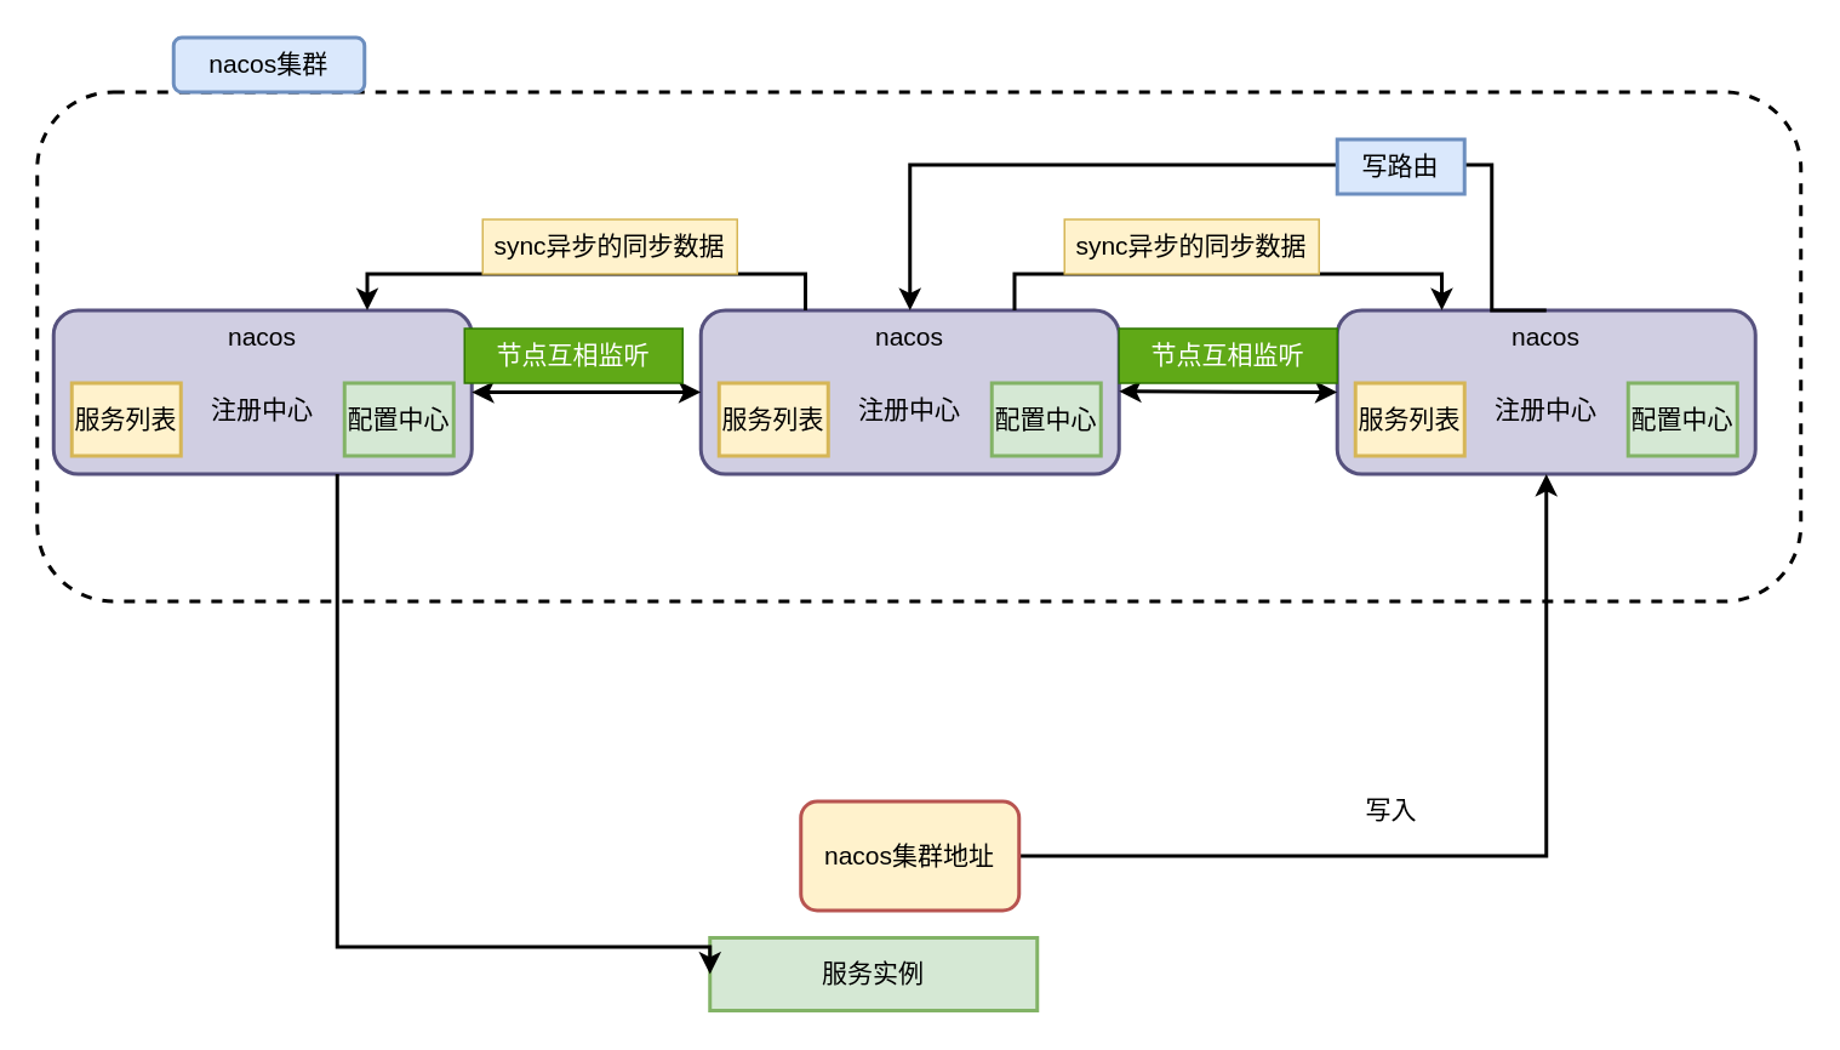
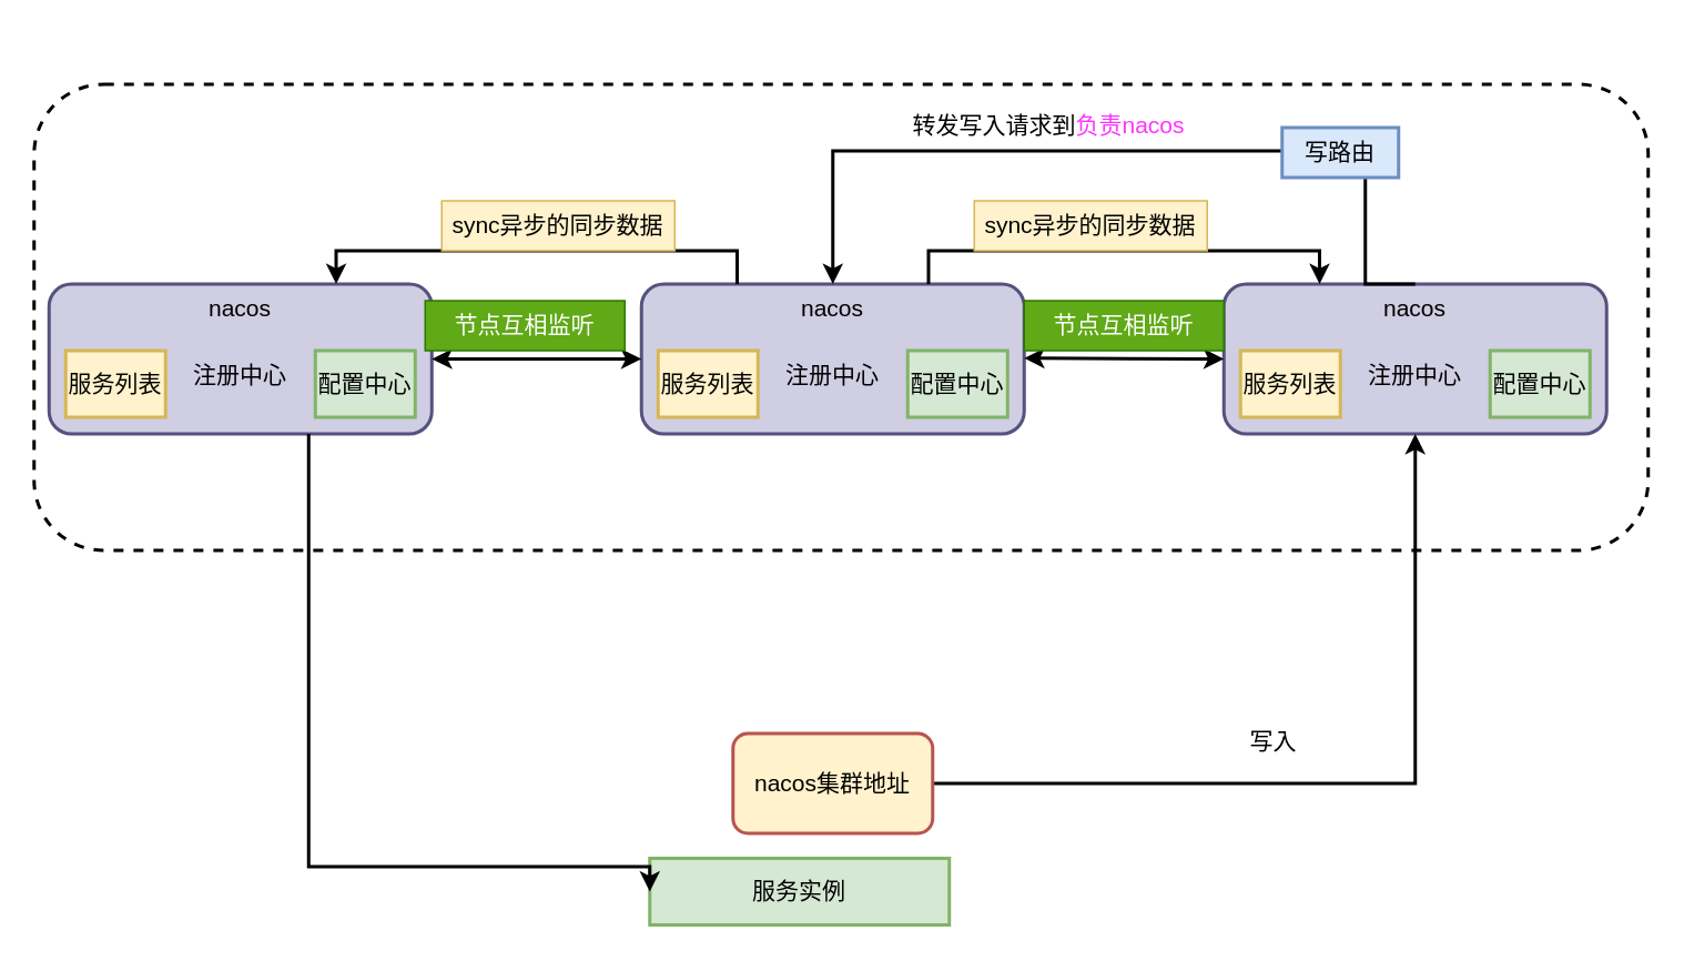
  <mxCell id="0" />
  <mxCell id="1" parent="0" />
  <mxCell id="2" value="" style="rounded=1;whiteSpace=wrap;html=1;fontSize=14;strokeWidth=2;fillColor=none;dashed=1;fontColor=#000000;" vertex="1" parent="1"><mxGeometry x="20" y="50" width="970" height="280" as="geometry" /></mxCell>
  <mxCell id="3" value="" style="group" vertex="1" connectable="0" parent="1"><mxGeometry x="385" y="170" width="230" height="90" as="geometry" /></mxCell>
  <mxCell id="4" value="nacos" style="rounded=1;whiteSpace=wrap;html=1;verticalAlign=top;fontSize=14;strokeWidth=2;fillColor=#d0cee2;strokeColor=#56517e;" vertex="1" parent="3"><mxGeometry width="230" height="90" as="geometry" /></mxCell>
  <mxCell id="5" value="服务列表" style="rounded=0;whiteSpace=wrap;html=1;fontSize=14;strokeWidth=2;fillColor=#fff2cc;strokeColor=#d6b656;" vertex="1" parent="3"><mxGeometry x="10" y="40" width="60" height="40" as="geometry" /></mxCell>
  <mxCell id="6" value="配置中心" style="rounded=0;whiteSpace=wrap;html=1;fontSize=14;strokeWidth=2;fillColor=#d5e8d4;strokeColor=#82b366;" vertex="1" parent="3"><mxGeometry x="160" y="40" width="60" height="40" as="geometry" /></mxCell>
  <mxCell id="7" value="注册中心" style="text;html=1;strokeColor=none;fillColor=none;align=center;verticalAlign=middle;whiteSpace=wrap;rounded=0;fontSize=14;" vertex="1" parent="3"><mxGeometry x="85" y="40" width="60" height="30" as="geometry" /></mxCell>
  <mxCell id="8" value="" style="group" vertex="1" connectable="0" parent="1"><mxGeometry x="29" y="170" width="230" height="90" as="geometry" /></mxCell>
  <mxCell id="9" value="nacos" style="rounded=1;whiteSpace=wrap;html=1;verticalAlign=top;fontSize=14;strokeWidth=2;fillColor=#d0cee2;strokeColor=#56517e;" vertex="1" parent="8"><mxGeometry width="230" height="90" as="geometry" /></mxCell>
  <mxCell id="10" value="服务列表" style="rounded=0;whiteSpace=wrap;html=1;fontSize=14;strokeWidth=2;fillColor=#fff2cc;strokeColor=#d6b656;" vertex="1" parent="8"><mxGeometry x="10" y="40" width="60" height="40" as="geometry" /></mxCell>
  <mxCell id="11" value="配置中心" style="rounded=0;whiteSpace=wrap;html=1;fontSize=14;strokeWidth=2;fillColor=#d5e8d4;strokeColor=#82b366;" vertex="1" parent="8"><mxGeometry x="160" y="40" width="60" height="40" as="geometry" /></mxCell>
  <mxCell id="12" value="注册中心" style="text;html=1;strokeColor=none;fillColor=none;align=center;verticalAlign=middle;whiteSpace=wrap;rounded=0;fontSize=14;" vertex="1" parent="8"><mxGeometry x="85" y="40" width="60" height="30" as="geometry" /></mxCell>
  <mxCell id="13" value="" style="group" vertex="1" connectable="0" parent="1"><mxGeometry x="735" y="170" width="230" height="90" as="geometry" /></mxCell>
  <mxCell id="14" value="nacos" style="rounded=1;whiteSpace=wrap;html=1;verticalAlign=top;fontSize=14;strokeWidth=2;fillColor=#d0cee2;strokeColor=#56517e;" vertex="1" parent="13"><mxGeometry width="230" height="90" as="geometry" /></mxCell>
  <mxCell id="15" value="服务列表" style="rounded=0;whiteSpace=wrap;html=1;fontSize=14;strokeWidth=2;fillColor=#fff2cc;strokeColor=#d6b656;" vertex="1" parent="13"><mxGeometry x="10" y="40" width="60" height="40" as="geometry" /></mxCell>
  <mxCell id="16" value="配置中心" style="rounded=0;whiteSpace=wrap;html=1;fontSize=14;strokeWidth=2;fillColor=#d5e8d4;strokeColor=#82b366;" vertex="1" parent="13"><mxGeometry x="160" y="40" width="60" height="40" as="geometry" /></mxCell>
  <mxCell id="17" value="注册中心" style="text;html=1;strokeColor=none;fillColor=none;align=center;verticalAlign=middle;whiteSpace=wrap;rounded=0;fontSize=14;" vertex="1" parent="13"><mxGeometry x="85" y="40" width="60" height="30" as="geometry" /></mxCell>
  <mxCell id="18" style="edgeStyle=orthogonalEdgeStyle;rounded=0;orthogonalLoop=1;jettySize=auto;html=1;entryX=0.5;entryY=1;entryDx=0;entryDy=0;fontSize=14;strokeWidth=2;" edge="1" parent="1" source="19" target="14"><mxGeometry relative="1" as="geometry" /></mxCell>
  <mxCell id="19" value="nacos集群地址" style="rounded=1;whiteSpace=wrap;html=1;strokeWidth=2;fontSize=14;fillColor=#fff2cc;strokeColor=#b85450;" vertex="1" parent="1"><mxGeometry x="440" y="440" width="120" height="60" as="geometry" /></mxCell>
  <mxCell id="20" value="服务实例" style="rounded=0;whiteSpace=wrap;html=1;fontSize=14;strokeWidth=2;fillColor=#d5e8d4;strokeColor=#82b366;" vertex="1" parent="1"><mxGeometry x="390" y="515" width="180" height="40" as="geometry" /></mxCell>
  <mxCell id="21" value="写入" style="text;html=1;strokeColor=none;fillColor=none;align=center;verticalAlign=middle;whiteSpace=wrap;rounded=0;fontSize=14;" vertex="1" parent="1"><mxGeometry x="735" y="430" width="60" height="30" as="geometry" /></mxCell>
  <mxCell id="22" style="edgeStyle=orthogonalEdgeStyle;rounded=0;orthogonalLoop=1;jettySize=auto;html=1;entryX=0.5;entryY=0;entryDx=0;entryDy=0;fontSize=14;exitX=0.5;exitY=0;exitDx=0;exitDy=0;strokeWidth=2;" edge="1" parent="1" source="14" target="4"><mxGeometry relative="1" as="geometry"><Array as="points"><mxPoint x="820" y="90" /><mxPoint x="500" y="90" /></Array></mxGeometry></mxCell>
- <mxCell id="24" value="写路由" style="rounded=0;whiteSpace=wrap;html=1;fontSize=14;strokeWidth=2;fillColor=#dae8fc;strokeColor=#6c8ebf;" vertex="1" parent="1"><mxGeometry x="735" y="76" width="70" height="30" as="geometry" /></mxCell>
+ <mxCell id="23" value="转发写入请求到&lt;font color=&quot;#ff33ff&quot;&gt;负责nacos&lt;/font&gt;" style="text;html=1;strokeColor=none;fillColor=none;align=center;verticalAlign=middle;whiteSpace=wrap;rounded=0;fontSize=14;" vertex="1" parent="1"><mxGeometry x="545" y="60" width="170" height="30" as="geometry" /></mxCell>
+ <mxCell id="24" value="写路由" style="rounded=0;whiteSpace=wrap;html=1;fontSize=14;strokeWidth=2;fillColor=#dae8fc;strokeColor=#6c8ebf;" vertex="1" parent="1"><mxGeometry x="770" y="76" width="70" height="30" as="geometry" /></mxCell>
  <mxCell id="25" style="edgeStyle=orthogonalEdgeStyle;rounded=0;orthogonalLoop=1;jettySize=auto;html=1;entryX=0;entryY=0.5;entryDx=0;entryDy=0;fontSize=14;fontColor=#000000;strokeWidth=2;" edge="1" parent="1" target="20"><mxGeometry relative="1" as="geometry"><mxPoint x="185" y="260" as="sourcePoint" /><Array as="points"><mxPoint x="185" y="520" /></Array></mxGeometry></mxCell>
  <mxCell id="26" style="edgeStyle=orthogonalEdgeStyle;rounded=0;orthogonalLoop=1;jettySize=auto;html=1;exitX=0.25;exitY=0;exitDx=0;exitDy=0;entryX=0.75;entryY=0;entryDx=0;entryDy=0;fontSize=14;fontColor=#000000;strokeWidth=2;" edge="1" parent="1" source="4" target="9"><mxGeometry relative="1" as="geometry" /></mxCell>
  <mxCell id="27" style="edgeStyle=orthogonalEdgeStyle;rounded=0;orthogonalLoop=1;jettySize=auto;html=1;exitX=0.75;exitY=0;exitDx=0;exitDy=0;entryX=0.25;entryY=0;entryDx=0;entryDy=0;fontSize=14;fontColor=#000000;strokeWidth=2;" edge="1" parent="1" source="4" target="14"><mxGeometry relative="1" as="geometry" /></mxCell>
  <mxCell id="28" value="sync异步的同步数据" style="text;html=1;strokeColor=#d6b656;fillColor=#fff2cc;align=center;verticalAlign=middle;whiteSpace=wrap;rounded=0;fontSize=14;" vertex="1" parent="1"><mxGeometry x="265" y="120" width="140" height="30" as="geometry" /></mxCell>
  <mxCell id="29" value="sync异步的同步数据" style="text;html=1;strokeColor=#d6b656;fillColor=#fff2cc;align=center;verticalAlign=middle;whiteSpace=wrap;rounded=0;fontSize=14;" vertex="1" parent="1"><mxGeometry x="585" y="120" width="140" height="30" as="geometry" /></mxCell>
  <mxCell id="30" value="" style="endArrow=classic;startArrow=classic;html=1;rounded=0;fontSize=14;fontColor=#000000;strokeWidth=2;exitX=1;exitY=0.5;exitDx=0;exitDy=0;entryX=0;entryY=0.5;entryDx=0;entryDy=0;" edge="1" parent="1" source="9" target="4"><mxGeometry width="50" height="50" relative="1" as="geometry"><mxPoint x="325" y="330" as="sourcePoint" /><mxPoint x="375" y="280" as="targetPoint" /></mxGeometry></mxCell>
  <mxCell id="31" value="" style="endArrow=classic;startArrow=classic;html=1;rounded=0;fontSize=14;fontColor=#000000;strokeWidth=2;exitX=1;exitY=0.5;exitDx=0;exitDy=0;entryX=0;entryY=0.5;entryDx=0;entryDy=0;" edge="1" parent="1" target="14"><mxGeometry width="50" height="50" relative="1" as="geometry"><mxPoint x="615" y="214.5" as="sourcePoint" /><mxPoint x="695" y="214.5" as="targetPoint" /></mxGeometry></mxCell>
  <mxCell id="32" value="节点互相监听" style="text;html=1;strokeColor=#2D7600;fillColor=#60a917;align=center;verticalAlign=middle;whiteSpace=wrap;rounded=0;fontSize=14;fontColor=#ffffff;" vertex="1" parent="1"><mxGeometry x="255" y="180" width="120" height="30" as="geometry" /></mxCell>
  <mxCell id="33" value="节点互相监听" style="text;html=1;strokeColor=#2D7600;fillColor=#60a917;align=center;verticalAlign=middle;whiteSpace=wrap;rounded=0;fontSize=14;fontColor=#ffffff;" vertex="1" parent="1"><mxGeometry x="615" y="180" width="120" height="30" as="geometry" /></mxCell>
- <mxCell id="34" value="nacos集群" style="rounded=1;whiteSpace=wrap;html=1;fontSize=14;strokeWidth=2;fillColor=#dae8fc;strokeColor=#6c8ebf;" vertex="1" parent="1"><mxGeometry x="95" y="20" width="105" height="30" as="geometry" /></mxCell>
